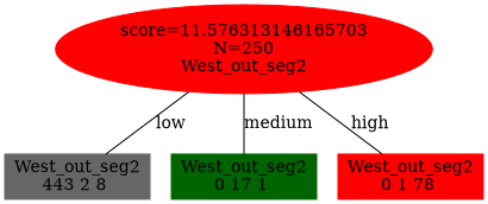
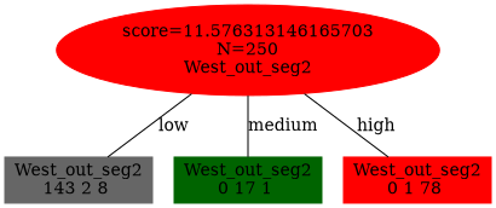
  digraph {
    node [color=red shape=box style=filled]
    edge [dir=none]
    n1 [label="score=11.576313146165703\nN=250\nWest_out_seg2" shape=ellipse]
-   n2 [color=gray40 label="West_out_seg2\n443 2 8 "]
+   n2 [color=gray40 label="West_out_seg2\n143 2 8 "]
    n3 [color=darkgreen label="West_out_seg2\n0 17 1 "]
    n4 [label="West_out_seg2\n0 1 78 "]
    subgraph sub_1 {
      rank=same
      n1
    }
    subgraph sub_2 {
      rank=same
      n2
    }
    subgraph sub_3 {
      rank=same
      n3
    }
    subgraph sub_4 {
      rank=same
      n4
    }
    n1 -> n2 [label=low]
    n1 -> n3 [label=medium]
    n1 -> n4 [label=high]
  }
